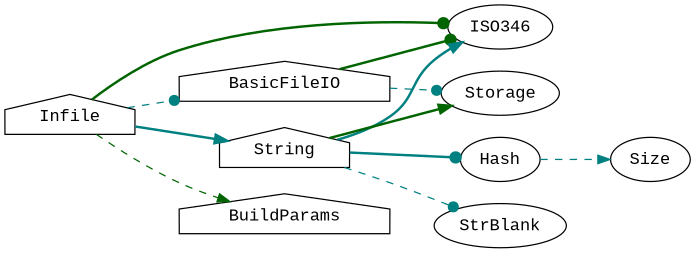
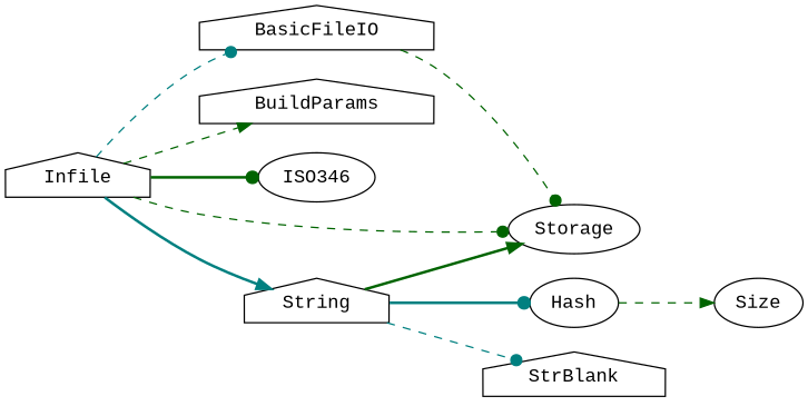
  digraph {
    fontname="Liberation Mono"
    rankdir=LR
    node [fontname="Liberation Mono" shape=ellipse]
    edge [arrowhead=dot color=darkgreen fontname="Liberation Mono" style=dashed]
    Infile [shape=house]
    BasicFileIO [shape=house]
    BuildParams [shape=house]
    n4 [label=ISO346]
    Storage
    String [shape=house]
    Hash
-   StrBlank
+   StrBlank [shape=house]
    Size
    Infile -> BasicFileIO [color=teal]
    Infile -> BuildParams [arrowhead=normal]
    Infile -> n4 [style=bold]
+   Infile -> Storage
    Infile -> String [arrowhead=normal color=teal style=bold]
-   BasicFileIO -> n4 [style=bold]
-   BasicFileIO -> Storage [color=teal]
-   String -> n4 [arrowhead=normal color=teal style=bold]
+   BasicFileIO -> Storage
    String -> Storage [arrowhead=normal style=bold]
    String -> Hash [color=teal style=bold]
    String -> StrBlank [color=teal]
-   Hash -> Size [arrowhead=normal color=teal]
+   Hash -> Size [arrowhead=normal]
  }
